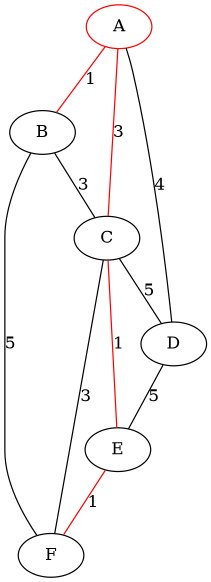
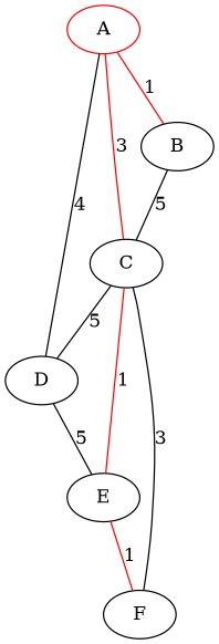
  digraph {
    edge [arrowhead=none]
    B
    F
    C
    D
    E
    A [color=red]
-   B -> F [label=5]
-   B -> C [label=3]
+   B -> C [label=5]
    C -> F [label=3]
    C -> D [label=5]
    C -> E [color=red label=1]
    D -> E [label=5]
    E -> F [color=red label=1]
    A -> B [color=red label=1]
    A -> C [color=red label=3]
    A -> D [color=black label=4]
  }
